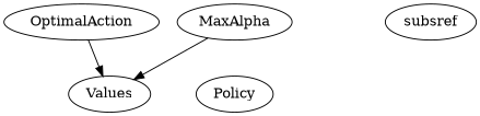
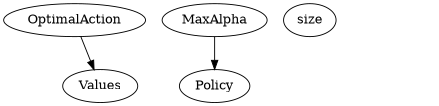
  digraph {
    MaxAlpha
    Values
    OptimalAction
    Policy
-   subsref
-   MaxAlpha -> Values
+   size
+   MaxAlpha -> Policy
    OptimalAction -> Values
  }
